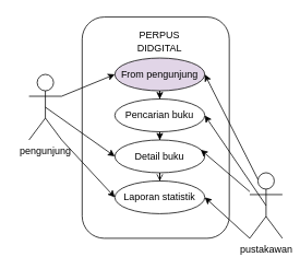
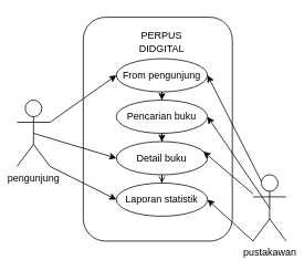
  <mxCell id="0" />
  <mxCell id="1" parent="0" />
- <mxCell id="2" value="pengunjung" style="shape=umlActor;verticalLabelPosition=bottom;verticalAlign=top;html=1;outlineConnect=0;" vertex="1" parent="1"><mxGeometry x="35" y="90" width="40" height="80" as="geometry" /></mxCell>
+ <mxCell id="2" value="pengunjung" style="shape=umlActor;verticalLabelPosition=bottom;verticalAlign=top;html=1;outlineConnect=0;" vertex="1" parent="1"><mxGeometry x="20" y="120" width="40" height="80" as="geometry" /></mxCell>
  <mxCell id="3" value="pustakawan" style="shape=umlActor;verticalLabelPosition=bottom;verticalAlign=top;html=1;outlineConnect=0;" vertex="1" parent="1"><mxGeometry x="305" y="210" width="40" height="80" as="geometry" /></mxCell>
  <mxCell id="4" value="" style="rounded=1;whiteSpace=wrap;html=1;" vertex="1" parent="1"><mxGeometry x="100" y="20" width="180" height="270" as="geometry" /></mxCell>
  <mxCell id="5" value="PERPUS DIDGITAL" style="text;html=1;align=center;verticalAlign=middle;whiteSpace=wrap;rounded=0;" vertex="1" parent="1"><mxGeometry x="155" y="40" width="80" height="20" as="geometry" /></mxCell>
  <mxCell id="6" value="" style="edgeStyle=orthogonalEdgeStyle;rounded=0;orthogonalLoop=1;jettySize=auto;html=1;" edge="1" parent="1" source="7" target="9"><mxGeometry relative="1" as="geometry" /></mxCell>
- <mxCell id="7" value="From pengunjung" style="ellipse;whiteSpace=wrap;html=1;fillColor=#e1d5e7;" vertex="1" parent="1"><mxGeometry x="140" y="70" width="110" height="40" as="geometry" /></mxCell>
+ <mxCell id="7" value="From pengunjung" style="ellipse;whiteSpace=wrap;html=1;" vertex="1" parent="1"><mxGeometry x="140" y="70" width="110" height="40" as="geometry" /></mxCell>
  <mxCell id="8" value="" style="edgeStyle=orthogonalEdgeStyle;rounded=0;orthogonalLoop=1;jettySize=auto;html=1;" edge="1" parent="1" source="9" target="11"><mxGeometry relative="1" as="geometry" /></mxCell>
  <mxCell id="9" value="Pencarian buku" style="ellipse;whiteSpace=wrap;html=1;" vertex="1" parent="1"><mxGeometry x="140" y="120" width="110" height="40" as="geometry" /></mxCell>
  <mxCell id="10" value="" style="edgeStyle=orthogonalEdgeStyle;rounded=0;orthogonalLoop=1;jettySize=auto;html=1;endArrow=open;" edge="1" parent="1" source="11" target="12"><mxGeometry relative="1" as="geometry" /></mxCell>
  <mxCell id="11" value="Detail buku" style="ellipse;whiteSpace=wrap;html=1;" vertex="1" parent="1"><mxGeometry x="140" y="170" width="110" height="40" as="geometry" /></mxCell>
  <mxCell id="12" value="Laporan statistik" style="ellipse;whiteSpace=wrap;html=1;" vertex="1" parent="1"><mxGeometry x="140" y="220" width="110" height="40" as="geometry" /></mxCell>
  <mxCell id="13" value="" style="endArrow=classic;html=1;rounded=0;entryX=0;entryY=0.5;entryDx=0;entryDy=0;exitX=1;exitY=0.333;exitDx=0;exitDy=0;exitPerimeter=0;" edge="1" parent="1" source="2" target="7"><mxGeometry width="50" height="50" relative="1" as="geometry"><mxPoint x="70" y="150" as="sourcePoint" /><mxPoint x="120" y="100" as="targetPoint" /></mxGeometry></mxCell>
  <mxCell id="14" value="" style="endArrow=classic;html=1;rounded=0;exitX=0.5;exitY=0.5;exitDx=0;exitDy=0;exitPerimeter=0;entryX=0;entryY=0.5;entryDx=0;entryDy=0;" edge="1" parent="1" source="2" target="11"><mxGeometry width="50" height="50" relative="1" as="geometry"><mxPoint x="90" y="190" as="sourcePoint" /><mxPoint x="140" y="140" as="targetPoint" /></mxGeometry></mxCell>
  <mxCell id="15" value="" style="endArrow=classic;html=1;rounded=0;exitX=1;exitY=1;exitDx=0;exitDy=0;exitPerimeter=0;" edge="1" parent="1" source="2"><mxGeometry width="50" height="50" relative="1" as="geometry"><mxPoint x="90" y="290" as="sourcePoint" /><mxPoint x="140" y="240" as="targetPoint" /></mxGeometry></mxCell>
  <mxCell id="16" value="" style="endArrow=classic;html=1;rounded=0;exitX=0.25;exitY=0.1;exitDx=0;exitDy=0;exitPerimeter=0;" edge="1" parent="1" source="3"><mxGeometry width="50" height="50" relative="1" as="geometry"><mxPoint x="200" y="150" as="sourcePoint" /><mxPoint x="250" y="90" as="targetPoint" /></mxGeometry></mxCell>
  <mxCell id="17" value="" style="endArrow=classic;html=1;rounded=0;exitX=0.5;exitY=0.5;exitDx=0;exitDy=0;exitPerimeter=0;entryX=1;entryY=0.5;entryDx=0;entryDy=0;" edge="1" parent="1" source="3" target="9"><mxGeometry width="50" height="50" relative="1" as="geometry"><mxPoint x="220" y="190" as="sourcePoint" /><mxPoint x="270" y="140" as="targetPoint" /></mxGeometry></mxCell>
  <mxCell id="18" value="" style="endArrow=classic;html=1;rounded=0;entryX=0.955;entryY=0.3;entryDx=0;entryDy=0;entryPerimeter=0;" edge="1" parent="1" source="3" target="11"><mxGeometry width="50" height="50" relative="1" as="geometry"><mxPoint x="210" y="230" as="sourcePoint" /><mxPoint x="260" y="180" as="targetPoint" /></mxGeometry></mxCell>
  <mxCell id="19" value="" style="endArrow=classic;html=1;rounded=0;exitX=0;exitY=1;exitDx=0;exitDy=0;exitPerimeter=0;entryX=1;entryY=0.5;entryDx=0;entryDy=0;" edge="1" parent="1" source="3" target="12"><mxGeometry width="50" height="50" relative="1" as="geometry"><mxPoint x="190" y="270" as="sourcePoint" /><mxPoint x="240" y="220" as="targetPoint" /></mxGeometry></mxCell>
